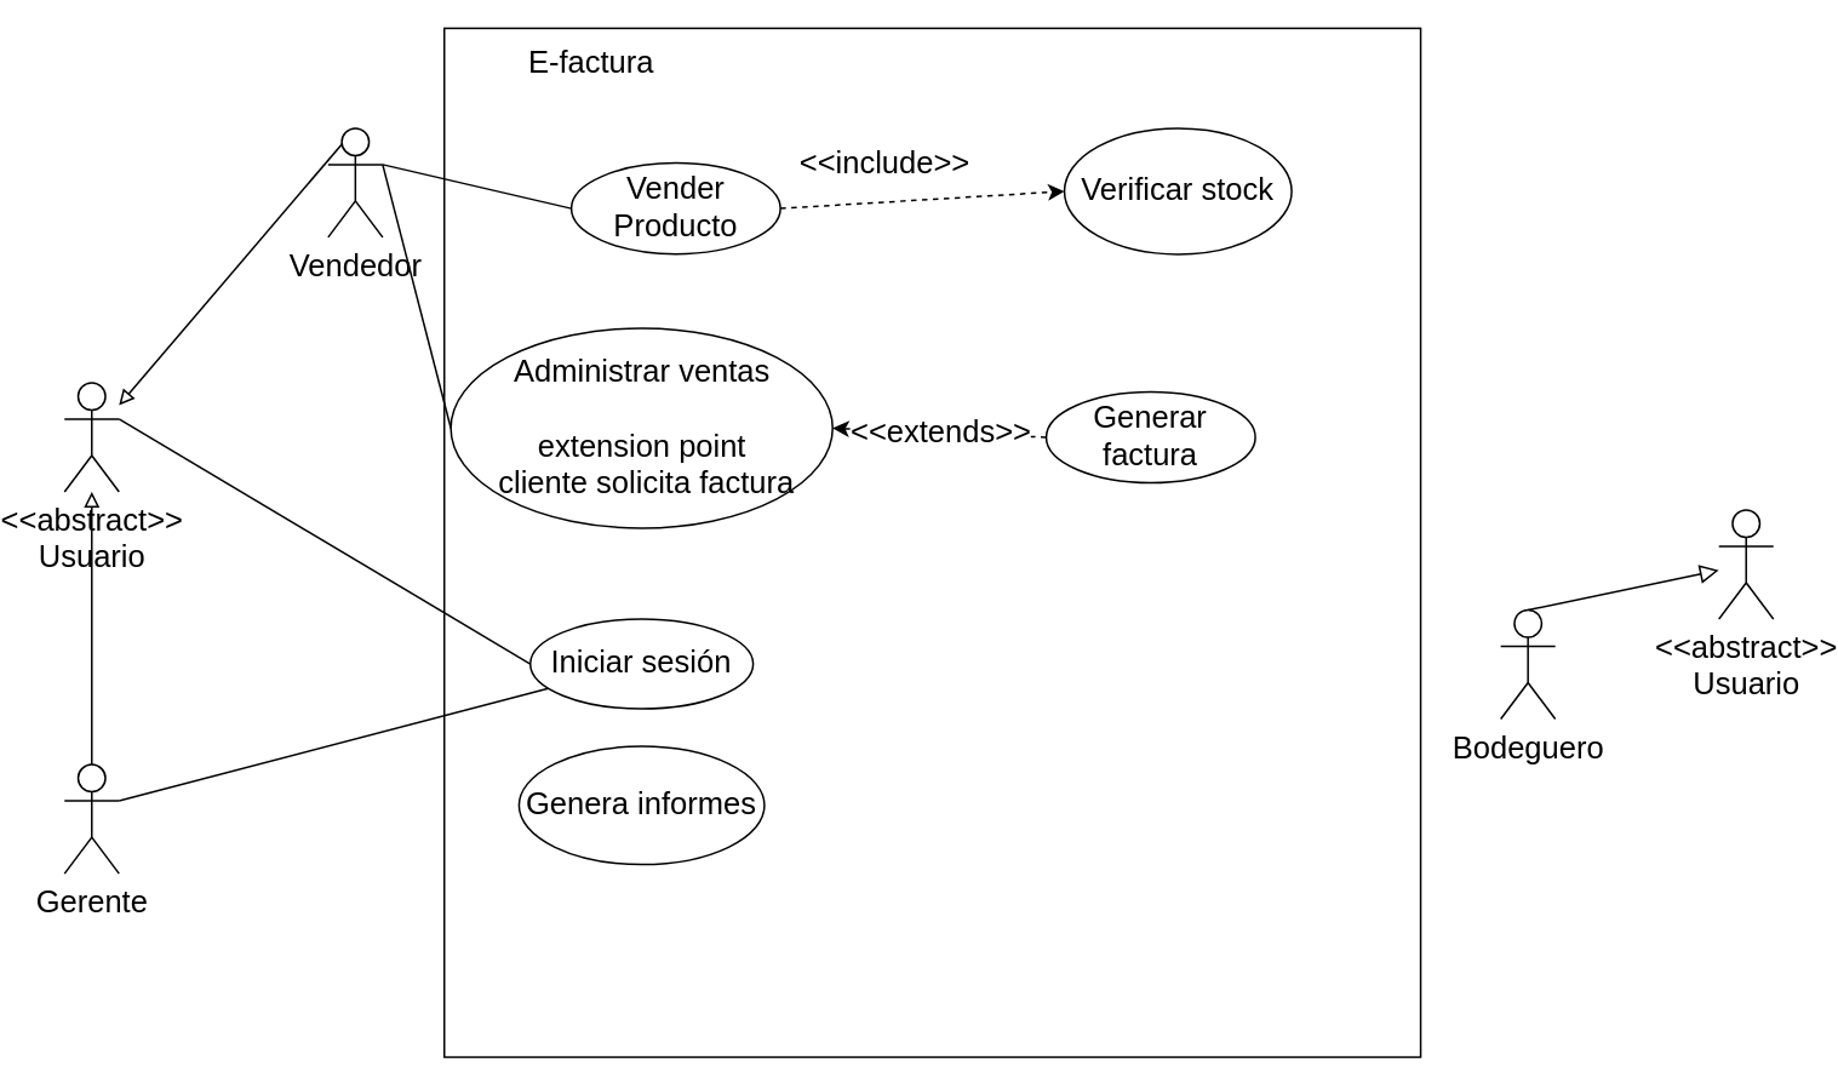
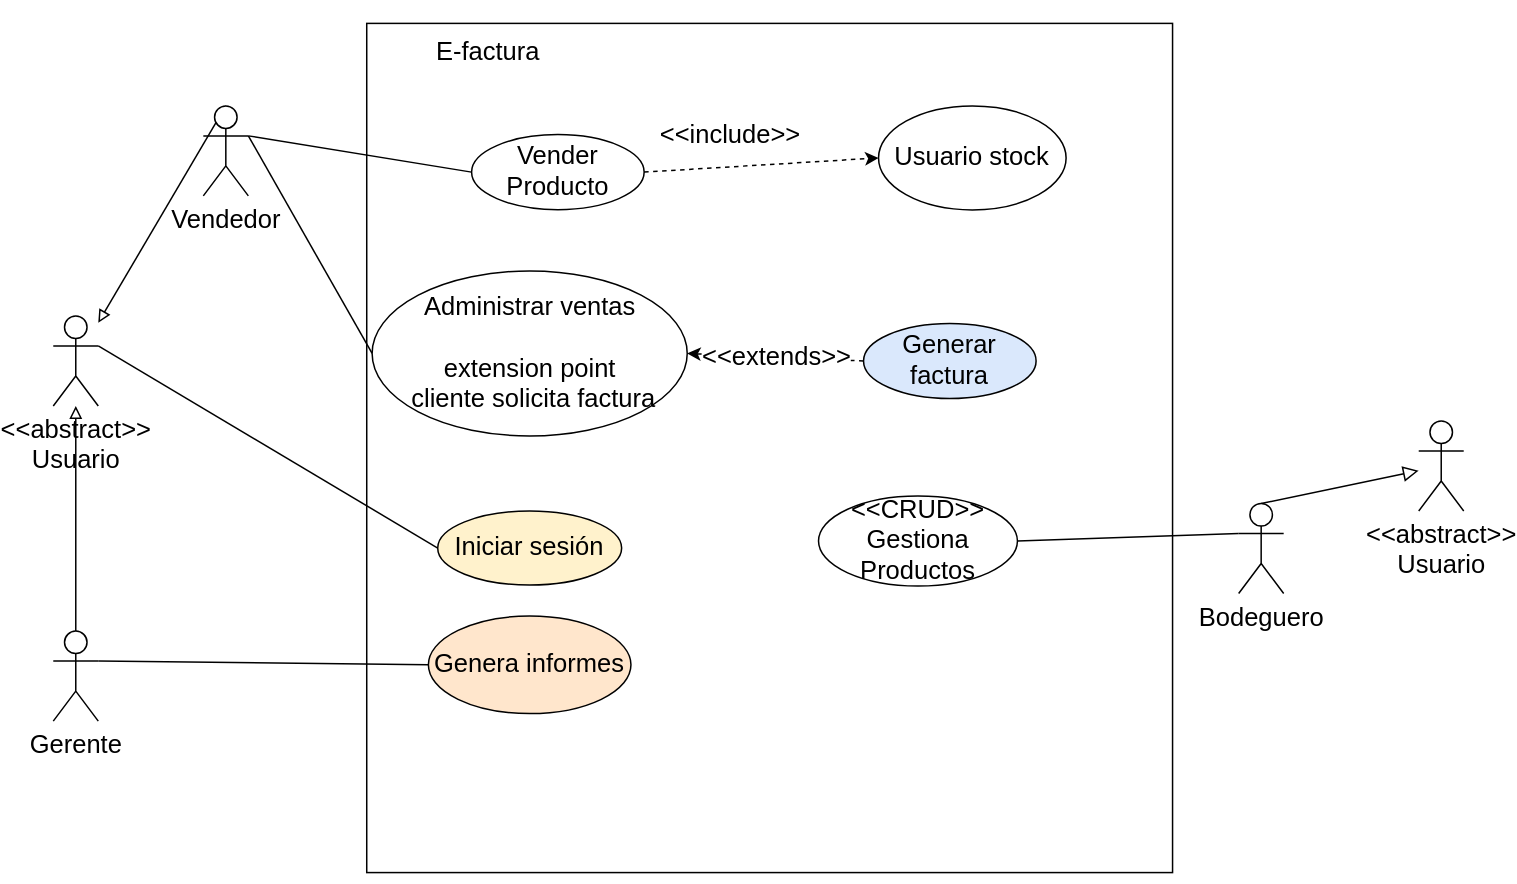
  <mxCell id="0" />
  <mxCell id="1" parent="0" />
  <mxCell id="2" value="" style="rounded=0;whiteSpace=wrap;html=1;strokeWidth=1;fontSize=17;rotation=90;" parent="1" vertex="1"><mxGeometry x="214.46" y="29.47" width="565.94" height="537.04" as="geometry" /></mxCell>
  <mxCell id="3" style="rounded=0;orthogonalLoop=1;jettySize=auto;html=1;exitX=1;exitY=0.333;exitDx=0;exitDy=0;exitPerimeter=0;entryX=0;entryY=0.5;entryDx=0;entryDy=0;endArrow=none;endFill=0;" parent="1" source="6" target="12" edge="1"><mxGeometry relative="1" as="geometry" /></mxCell>
  <mxCell id="4" style="edgeStyle=none;rounded=0;orthogonalLoop=1;jettySize=auto;html=1;exitX=1;exitY=0.333;exitDx=0;exitDy=0;exitPerimeter=0;entryX=0;entryY=0.5;entryDx=0;entryDy=0;endArrow=none;endFill=0;" parent="1" source="6" target="19" edge="1"><mxGeometry relative="1" as="geometry" /></mxCell>
  <mxCell id="5" style="edgeStyle=none;rounded=0;orthogonalLoop=1;jettySize=auto;html=1;exitX=0.5;exitY=0;exitDx=0;exitDy=0;exitPerimeter=0;fontSize=17;endArrow=block;endFill=0;" parent="1" source="6" target="25" edge="1"><mxGeometry relative="1" as="geometry" /></mxCell>
- <mxCell id="6" value="Vendedor" style="shape=umlActor;verticalLabelPosition=bottom;verticalAlign=top;html=1;fontSize=17;" parent="1" vertex="1"><mxGeometry x="165" y="70" width="30" height="60" as="geometry" /></mxCell>
- <mxCell id="7" style="edgeStyle=none;rounded=0;orthogonalLoop=1;jettySize=auto;html=1;exitX=1;exitY=0.333;exitDx=0;exitDy=0;exitPerimeter=0;endArrow=none;endFill=0;" parent="1" source="9" target="26" edge="1"><mxGeometry relative="1" as="geometry" /></mxCell>
+ <mxCell id="6" value="Vendedor" style="shape=umlActor;verticalLabelPosition=bottom;verticalAlign=top;html=1;fontSize=17;" parent="1" vertex="1"><mxGeometry x="120" y="70" width="30" height="60" as="geometry" /></mxCell>
+ <mxCell id="7" style="edgeStyle=none;rounded=0;orthogonalLoop=1;jettySize=auto;html=1;exitX=1;exitY=0.333;exitDx=0;exitDy=0;exitPerimeter=0;entryX=0;entryY=0.5;entryDx=0;entryDy=0;endArrow=none;endFill=0;" parent="1" source="9" target="11" edge="1"><mxGeometry relative="1" as="geometry" /></mxCell>
  <mxCell id="8" style="edgeStyle=none;rounded=0;orthogonalLoop=1;jettySize=auto;html=1;exitX=0.5;exitY=0;exitDx=0;exitDy=0;exitPerimeter=0;fontSize=17;endArrow=block;endFill=0;" parent="1" source="9" target="25" edge="1"><mxGeometry relative="1" as="geometry" /></mxCell>
  <mxCell id="9" value="Gerente" style="shape=umlActor;verticalLabelPosition=bottom;verticalAlign=top;html=1;fontSize=17;" parent="1" vertex="1"><mxGeometry x="20" y="420" width="30" height="60" as="geometry" /></mxCell>
- <mxCell id="11" value="Genera informes" style="ellipse;whiteSpace=wrap;html=1;fontSize=17;" parent="1" vertex="1"><mxGeometry x="270" y="410" width="135" height="65" as="geometry" /></mxCell>
+ <mxCell id="10" value="&amp;lt;&amp;lt;CRUD&amp;gt;&amp;gt;&lt;br&gt;Gestiona&lt;br&gt;Productos" style="ellipse;whiteSpace=wrap;html=1;fontSize=17;" parent="1" vertex="1"><mxGeometry x="530" y="330" width="132.58" height="60" as="geometry" /></mxCell>
+ <mxCell id="11" value="Genera informes" style="ellipse;whiteSpace=wrap;html=1;fontSize=17;fillColor=#ffe6cc;" parent="1" vertex="1"><mxGeometry x="270" y="410" width="135" height="65" as="geometry" /></mxCell>
  <mxCell id="12" value="Vender Producto" style="ellipse;whiteSpace=wrap;html=1;fontSize=17;" parent="1" vertex="1"><mxGeometry x="298.79" y="89.14" width="115" height="50" as="geometry" /></mxCell>
- <mxCell id="13" value="Verificar stock" style="ellipse;whiteSpace=wrap;html=1;fontSize=17;" parent="1" vertex="1"><mxGeometry x="570" y="70" width="125" height="69.33" as="geometry" /></mxCell>
- <mxCell id="14" value="Generar factura" style="ellipse;whiteSpace=wrap;html=1;fontSize=17;" parent="1" vertex="1"><mxGeometry x="560" y="215" width="115" height="50" as="geometry" /></mxCell>
+ <mxCell id="13" value="Usuario stock" style="ellipse;whiteSpace=wrap;html=1;fontSize=17;" parent="1" vertex="1"><mxGeometry x="570" y="70" width="125" height="69.33" as="geometry" /></mxCell>
+ <mxCell id="14" value="Generar factura" style="ellipse;whiteSpace=wrap;html=1;fontSize=17;fillColor=#dae8fc;" parent="1" vertex="1"><mxGeometry x="560" y="215" width="115" height="50" as="geometry" /></mxCell>
  <mxCell id="15" value="E-factura" style="text;html=1;strokeColor=none;fillColor=none;align=center;verticalAlign=middle;whiteSpace=wrap;rounded=0;strokeWidth=1;fontSize=17;" parent="1" vertex="1"><mxGeometry x="200" y="20" width="220" height="30" as="geometry" /></mxCell>
+ <mxCell id="16" style="edgeStyle=none;rounded=0;orthogonalLoop=1;jettySize=auto;html=1;exitX=0;exitY=0.333;exitDx=0;exitDy=0;exitPerimeter=0;entryX=1;entryY=0.5;entryDx=0;entryDy=0;fontSize=17;endArrow=none;endFill=0;" parent="1" source="18" target="10" edge="1"><mxGeometry relative="1" as="geometry" /></mxCell>
  <mxCell id="17" style="rounded=0;orthogonalLoop=1;jettySize=auto;html=1;exitX=0.5;exitY=0;exitDx=0;exitDy=0;exitPerimeter=0;fontSize=17;endArrow=block;endFill=0;endSize=8;" parent="1" source="18" target="27" edge="1"><mxGeometry relative="1" as="geometry" /></mxCell>
  <mxCell id="18" value="Bodeguero" style="shape=umlActor;verticalLabelPosition=bottom;verticalAlign=top;html=1;fontSize=17;" parent="1" vertex="1"><mxGeometry x="810" y="335" width="30" height="60" as="geometry" /></mxCell>
  <mxCell id="19" value="Administrar ventas&lt;br&gt;&lt;br&gt;extension point&lt;br&gt;&amp;nbsp;cliente solicita factura" style="ellipse;whiteSpace=wrap;html=1;fontSize=17;" parent="1" vertex="1"><mxGeometry x="232.5" y="180" width="210" height="110" as="geometry" /></mxCell>
  <mxCell id="20" value="" style="endArrow=classic;html=1;rounded=0;exitX=1;exitY=0.5;exitDx=0;exitDy=0;entryX=0;entryY=0.5;entryDx=0;entryDy=0;dashed=1;" parent="1" source="12" target="13" edge="1"><mxGeometry relative="1" as="geometry"><mxPoint x="365" y="380" as="sourcePoint" /><mxPoint x="465" y="380" as="targetPoint" /></mxGeometry></mxCell>
  <mxCell id="21" value="&lt;span style=&quot;font-size: 17px;&quot;&gt;&amp;lt;&amp;lt;include&amp;gt;&amp;gt;&lt;/span&gt;" style="edgeLabel;resizable=0;html=1;align=center;verticalAlign=middle;" parent="20" connectable="0" vertex="1"><mxGeometry relative="1" as="geometry"><mxPoint x="-21" y="-20" as="offset" /></mxGeometry></mxCell>
  <mxCell id="22" value="" style="endArrow=classic;html=1;rounded=0;dashed=1;fontSize=17;entryX=1;entryY=0.5;entryDx=0;entryDy=0;exitX=0;exitY=0.5;exitDx=0;exitDy=0;" parent="1" source="14" target="19" edge="1"><mxGeometry relative="1" as="geometry"><mxPoint x="415" y="280" as="sourcePoint" /><mxPoint x="515" y="280" as="targetPoint" /></mxGeometry></mxCell>
  <mxCell id="23" value="&amp;lt;&amp;lt;extends&amp;gt;&amp;gt;" style="edgeLabel;resizable=0;html=1;align=center;verticalAlign=middle;fontSize=17;" parent="22" connectable="0" vertex="1"><mxGeometry relative="1" as="geometry" /></mxCell>
  <mxCell id="24" style="edgeStyle=none;rounded=0;orthogonalLoop=1;jettySize=auto;html=1;exitX=1;exitY=0.333;exitDx=0;exitDy=0;exitPerimeter=0;entryX=0;entryY=0.5;entryDx=0;entryDy=0;fontSize=17;endArrow=none;endFill=0;" parent="1" source="25" target="26" edge="1"><mxGeometry relative="1" as="geometry" /></mxCell>
  <mxCell id="25" value="&amp;lt;&amp;lt;abstract&amp;gt;&amp;gt;&lt;br&gt;Usuario" style="shape=umlActor;verticalLabelPosition=bottom;verticalAlign=top;html=1;fontSize=17;" parent="1" vertex="1"><mxGeometry x="20" y="210" width="30" height="60" as="geometry" /></mxCell>
- <mxCell id="26" value="Iniciar sesión" style="ellipse;whiteSpace=wrap;html=1;fontSize=17;" parent="1" vertex="1"><mxGeometry x="276.21" y="340" width="122.58" height="49.33" as="geometry" /></mxCell>
+ <mxCell id="26" value="Iniciar sesión" style="ellipse;whiteSpace=wrap;html=1;fontSize=17;fillColor=#fff2cc;" parent="1" vertex="1"><mxGeometry x="276.21" y="340" width="122.58" height="49.33" as="geometry" /></mxCell>
  <mxCell id="27" value="&amp;lt;&amp;lt;abstract&amp;gt;&amp;gt;&lt;br&gt;Usuario" style="shape=umlActor;verticalLabelPosition=bottom;verticalAlign=top;html=1;fontSize=17;" parent="1" vertex="1"><mxGeometry x="930" y="280" width="30" height="60" as="geometry" /></mxCell>
